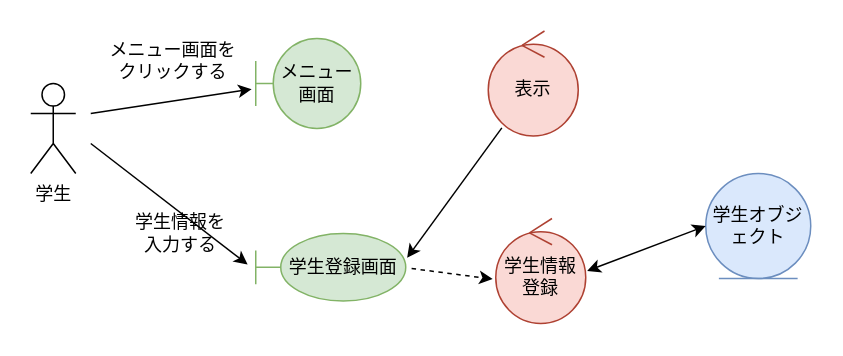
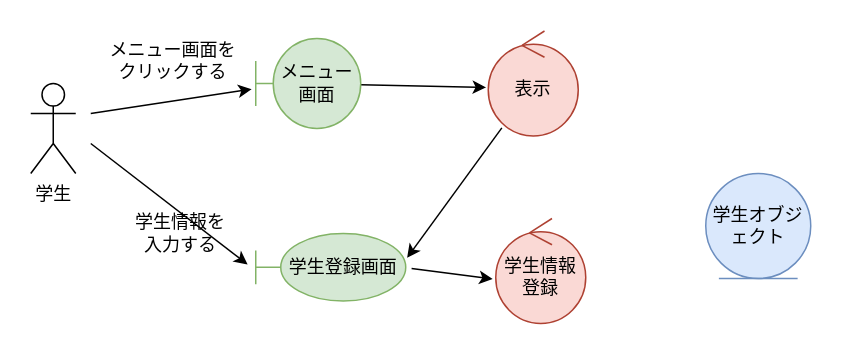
  <mxCell id="0" />
  <mxCell id="1" parent="0" />
  <mxCell id="2" value="学生" style="shape=umlActor;verticalLabelPosition=bottom;verticalAlign=top;html=1;outlineConnect=0;" vertex="1" parent="1"><mxGeometry x="20" y="55" width="30" height="60" as="geometry" /></mxCell>
  <mxCell id="3" value="" style="endArrow=classic;html=1;entryX=-0.039;entryY=0.563;entryDx=0;entryDy=0;entryPerimeter=0;" edge="1" parent="1" target="5"><mxGeometry width="50" height="50" relative="1" as="geometry"><mxPoint x="60" y="75" as="sourcePoint" /><mxPoint x="150.408" y="59.932" as="targetPoint" /></mxGeometry></mxCell>
+ <mxCell id="4" value="" style="edgeStyle=none;html=1;entryX=-0.024;entryY=0.537;entryDx=0;entryDy=0;entryPerimeter=0;" edge="1" parent="1" source="5" target="6"><mxGeometry relative="1" as="geometry"><mxPoint x="209.682" y="59.353" as="sourcePoint" /><mxPoint x="280.687" y="68.615" as="targetPoint" /></mxGeometry></mxCell>
  <mxCell id="5" value="メニュー画面" style="shape=umlBoundary;whiteSpace=wrap;html=1;fillColor=#d5e8d4;strokeColor=#82b366;" vertex="1" parent="1"><mxGeometry x="170" y="25" width="70" height="60" as="geometry" /></mxCell>
  <mxCell id="6" value="表示" style="ellipse;shape=umlControl;whiteSpace=wrap;html=1;fillColor=#fad9d5;strokeColor=#ae4132;" vertex="1" parent="1"><mxGeometry x="325" y="20" width="60" height="70" as="geometry" /></mxCell>
  <mxCell id="7" value="メニュー画面をクリックする" style="text;html=1;align=center;verticalAlign=middle;whiteSpace=wrap;rounded=0;" vertex="1" parent="1"><mxGeometry x="70" y="25" width="90" height="30" as="geometry" /></mxCell>
  <mxCell id="8" value="" style="edgeStyle=none;html=1;exitX=0.151;exitY=0.923;exitDx=0;exitDy=0;exitPerimeter=0;entryX=1.009;entryY=0.361;entryDx=0;entryDy=0;entryPerimeter=0;" edge="1" parent="1" source="6" target="9"><mxGeometry relative="1" as="geometry"><mxPoint x="234" y="165" as="sourcePoint" /><mxPoint x="250" y="175" as="targetPoint" /></mxGeometry></mxCell>
  <mxCell id="9" value="学生登録画面" style="shape=umlBoundary;whiteSpace=wrap;html=1;fillColor=#d5e8d4;strokeColor=#82b366;" vertex="1" parent="1"><mxGeometry x="170" y="155" width="100" height="45" as="geometry" /></mxCell>
  <mxCell id="10" value="" style="edgeStyle=none;html=1;entryX=-0.054;entryY=0.46;entryDx=0;entryDy=0;entryPerimeter=0;" edge="1" parent="1" target="9"><mxGeometry relative="1" as="geometry"><mxPoint x="60" y="95" as="sourcePoint" /><mxPoint x="139" y="151" as="targetPoint" /></mxGeometry></mxCell>
  <mxCell id="11" value="学生情報を入力する" style="text;html=1;align=center;verticalAlign=middle;whiteSpace=wrap;rounded=0;" vertex="1" parent="1"><mxGeometry x="85" y="140" width="70" height="30" as="geometry" /></mxCell>
- <mxCell id="12" value="" style="edgeStyle=none;html=1;exitX=1.039;exitY=0.518;exitDx=0;exitDy=0;exitPerimeter=0;entryX=-0.034;entryY=0.577;entryDx=0;entryDy=0;entryPerimeter=0;dashed=1;" edge="1" parent="1" source="9" target="13"><mxGeometry relative="1" as="geometry"><mxPoint x="274" y="155" as="sourcePoint" /><mxPoint x="390" y="155" as="targetPoint" /></mxGeometry></mxCell>
+ <mxCell id="12" value="" style="edgeStyle=none;html=1;exitX=1.039;exitY=0.518;exitDx=0;exitDy=0;exitPerimeter=0;entryX=-0.034;entryY=0.577;entryDx=0;entryDy=0;entryPerimeter=0;" edge="1" parent="1" source="9" target="13"><mxGeometry relative="1" as="geometry"><mxPoint x="274" y="155" as="sourcePoint" /><mxPoint x="390" y="155" as="targetPoint" /></mxGeometry></mxCell>
  <mxCell id="13" value="学生情報登録" style="ellipse;shape=umlControl;whiteSpace=wrap;html=1;fillColor=#fad9d5;strokeColor=#ae4132;" vertex="1" parent="1"><mxGeometry x="330" y="145" width="60" height="70" as="geometry" /></mxCell>
  <mxCell id="14" value="学生オブジェクト" style="ellipse;shape=umlEntity;whiteSpace=wrap;html=1;fillColor=#dae8fc;strokeColor=#6c8ebf;" vertex="1" parent="1"><mxGeometry x="470" y="115" width="70" height="70" as="geometry" /></mxCell>
- <mxCell id="15" value="" style="endArrow=classic;startArrow=classic;html=1;entryX=0;entryY=0.5;entryDx=0;entryDy=0;exitX=1.016;exitY=0.499;exitDx=0;exitDy=0;exitPerimeter=0;" edge="1" parent="1" source="13" target="14"><mxGeometry width="50" height="50" relative="1" as="geometry"><mxPoint x="380" y="180" as="sourcePoint" /><mxPoint x="360" y="35" as="targetPoint" /></mxGeometry></mxCell>
